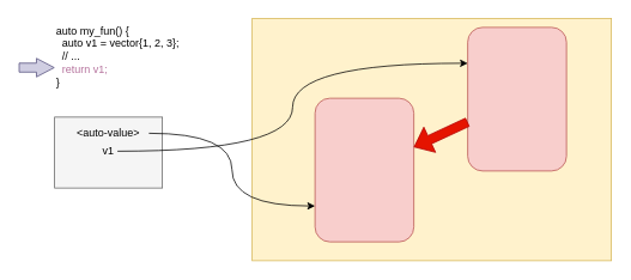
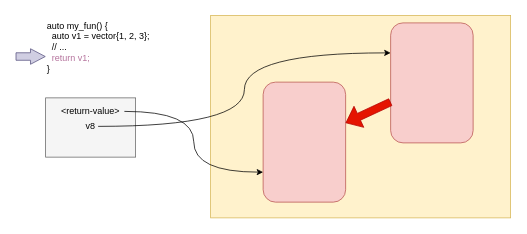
  <mxCell id="0" />
  <mxCell id="1" parent="0" />
  <mxCell id="2" value="" style="rounded=0;whiteSpace=wrap;html=1;fillColor=#f5f5f5;fontColor=#333333;strokeColor=#666666;" parent="1" vertex="1"><mxGeometry x="60" y="130" width="120" height="79" as="geometry" /></mxCell>
  <mxCell id="3" value="" style="rounded=0;whiteSpace=wrap;html=1;fillColor=#fff2cc;strokeColor=#d6b656;" parent="1" vertex="1"><mxGeometry x="280" y="20" width="400" height="270" as="geometry" /></mxCell>
  <mxCell id="4" value="" style="rounded=1;whiteSpace=wrap;html=1;fillColor=#f8cecc;strokeColor=#b85450;" parent="1" vertex="1"><mxGeometry x="520" y="30" width="110" height="160" as="geometry" /></mxCell>
  <mxCell id="5" value="" style="rounded=1;whiteSpace=wrap;html=1;fillColor=#f8cecc;strokeColor=#b85450;" parent="1" vertex="1"><mxGeometry x="350" y="109" width="110" height="160" as="geometry" /></mxCell>
  <mxCell id="6" style="edgeStyle=orthogonalEdgeStyle;rounded=0;orthogonalLoop=1;jettySize=auto;html=1;entryX=0;entryY=0.25;entryDx=0;entryDy=0;curved=1;" parent="1" source="7" target="4" edge="1"><mxGeometry relative="1" as="geometry" /></mxCell>
- <mxCell id="7" value="v1" style="text;html=1;strokeColor=none;fillColor=none;align=center;verticalAlign=middle;whiteSpace=wrap;rounded=0;" parent="1" vertex="1"><mxGeometry x="110" y="158" width="20" height="20" as="geometry" /></mxCell>
+ <mxCell id="7" value="v8" style="text;html=1;strokeColor=none;fillColor=none;align=center;verticalAlign=middle;whiteSpace=wrap;rounded=0;" parent="1" vertex="1"><mxGeometry x="110" y="158" width="20" height="20" as="geometry" /></mxCell>
  <mxCell id="8" style="edgeStyle=orthogonalEdgeStyle;rounded=0;orthogonalLoop=1;jettySize=auto;html=1;curved=1;entryX=0;entryY=0.75;entryDx=0;entryDy=0;exitX=1;exitY=0.5;exitDx=0;exitDy=0;" parent="1" source="9" target="5" edge="1"><mxGeometry relative="1" as="geometry"><mxPoint x="220" y="280" as="sourcePoint" /></mxGeometry></mxCell>
- <mxCell id="9" value="&amp;lt;auto-value&amp;gt;" style="text;html=1;strokeColor=none;fillColor=none;align=center;verticalAlign=middle;whiteSpace=wrap;rounded=0;" parent="1" vertex="1"><mxGeometry x="75" y="138" width="90" height="20" as="geometry" /></mxCell>
+ <mxCell id="9" value="&amp;lt;return-value&amp;gt;" style="text;html=1;strokeColor=none;fillColor=none;align=center;verticalAlign=middle;whiteSpace=wrap;rounded=0;" parent="1" vertex="1"><mxGeometry x="75" y="138" width="90" height="20" as="geometry" /></mxCell>
  <mxCell id="10" value="" style="shape=flexArrow;endArrow=classic;html=1;rounded=0;curved=1;fillColor=#e51400;strokeColor=#B20000;" parent="1" source="4" target="5" edge="1"><mxGeometry width="50" height="50" relative="1" as="geometry"><mxPoint x="370" y="540" as="sourcePoint" /><mxPoint x="420" y="490" as="targetPoint" /></mxGeometry></mxCell>
  <mxCell id="11" value="auto my_fun() {&lt;br&gt;&amp;nbsp; auto v1 = vector{1, 2, 3};&lt;br&gt;&amp;nbsp; // ...&lt;br&gt;&lt;font color=&quot;#b5739d&quot;&gt;&amp;nbsp; return v1;&lt;br&gt;&lt;/font&gt;}" style="text;html=1;strokeColor=none;fillColor=none;align=left;verticalAlign=top;whiteSpace=wrap;rounded=0;labelPosition=center;verticalLabelPosition=middle;" parent="1" vertex="1"><mxGeometry x="60" y="20" width="150" height="110" as="geometry" /></mxCell>
  <mxCell id="12" value="" style="shape=flexArrow;endArrow=classic;html=1;rounded=0;curved=1;endWidth=9.722;endSize=6.228;fillColor=#d0cee2;strokeColor=#56517e;" parent="1" edge="1"><mxGeometry width="50" height="50" relative="1" as="geometry"><mxPoint x="20" y="74.86" as="sourcePoint" /><mxPoint x="60" y="74.86" as="targetPoint" /></mxGeometry></mxCell>
